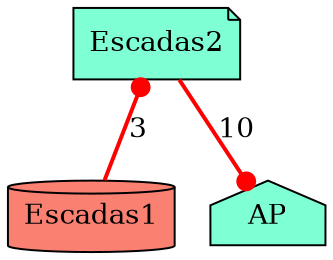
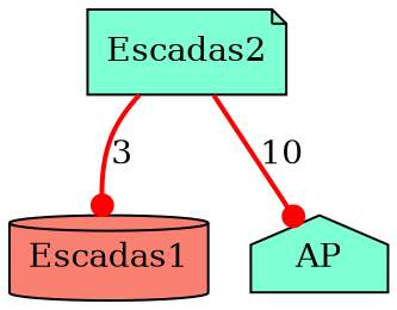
  digraph {
    node [fillcolor=aquamarine style=filled]
    edge [arrowhead=dot color=red penwidth=2.0]
    n1 [label=Escadas2 shape=note]
    n2 [fillcolor=salmon label=Escadas1 shape=cylinder]
    n3 [label=AP shape=house]
-   n2 -> n1 [label=3]
+   n1 -> n2 [label=3]
    n1 -> n3 [label=10]
  }
